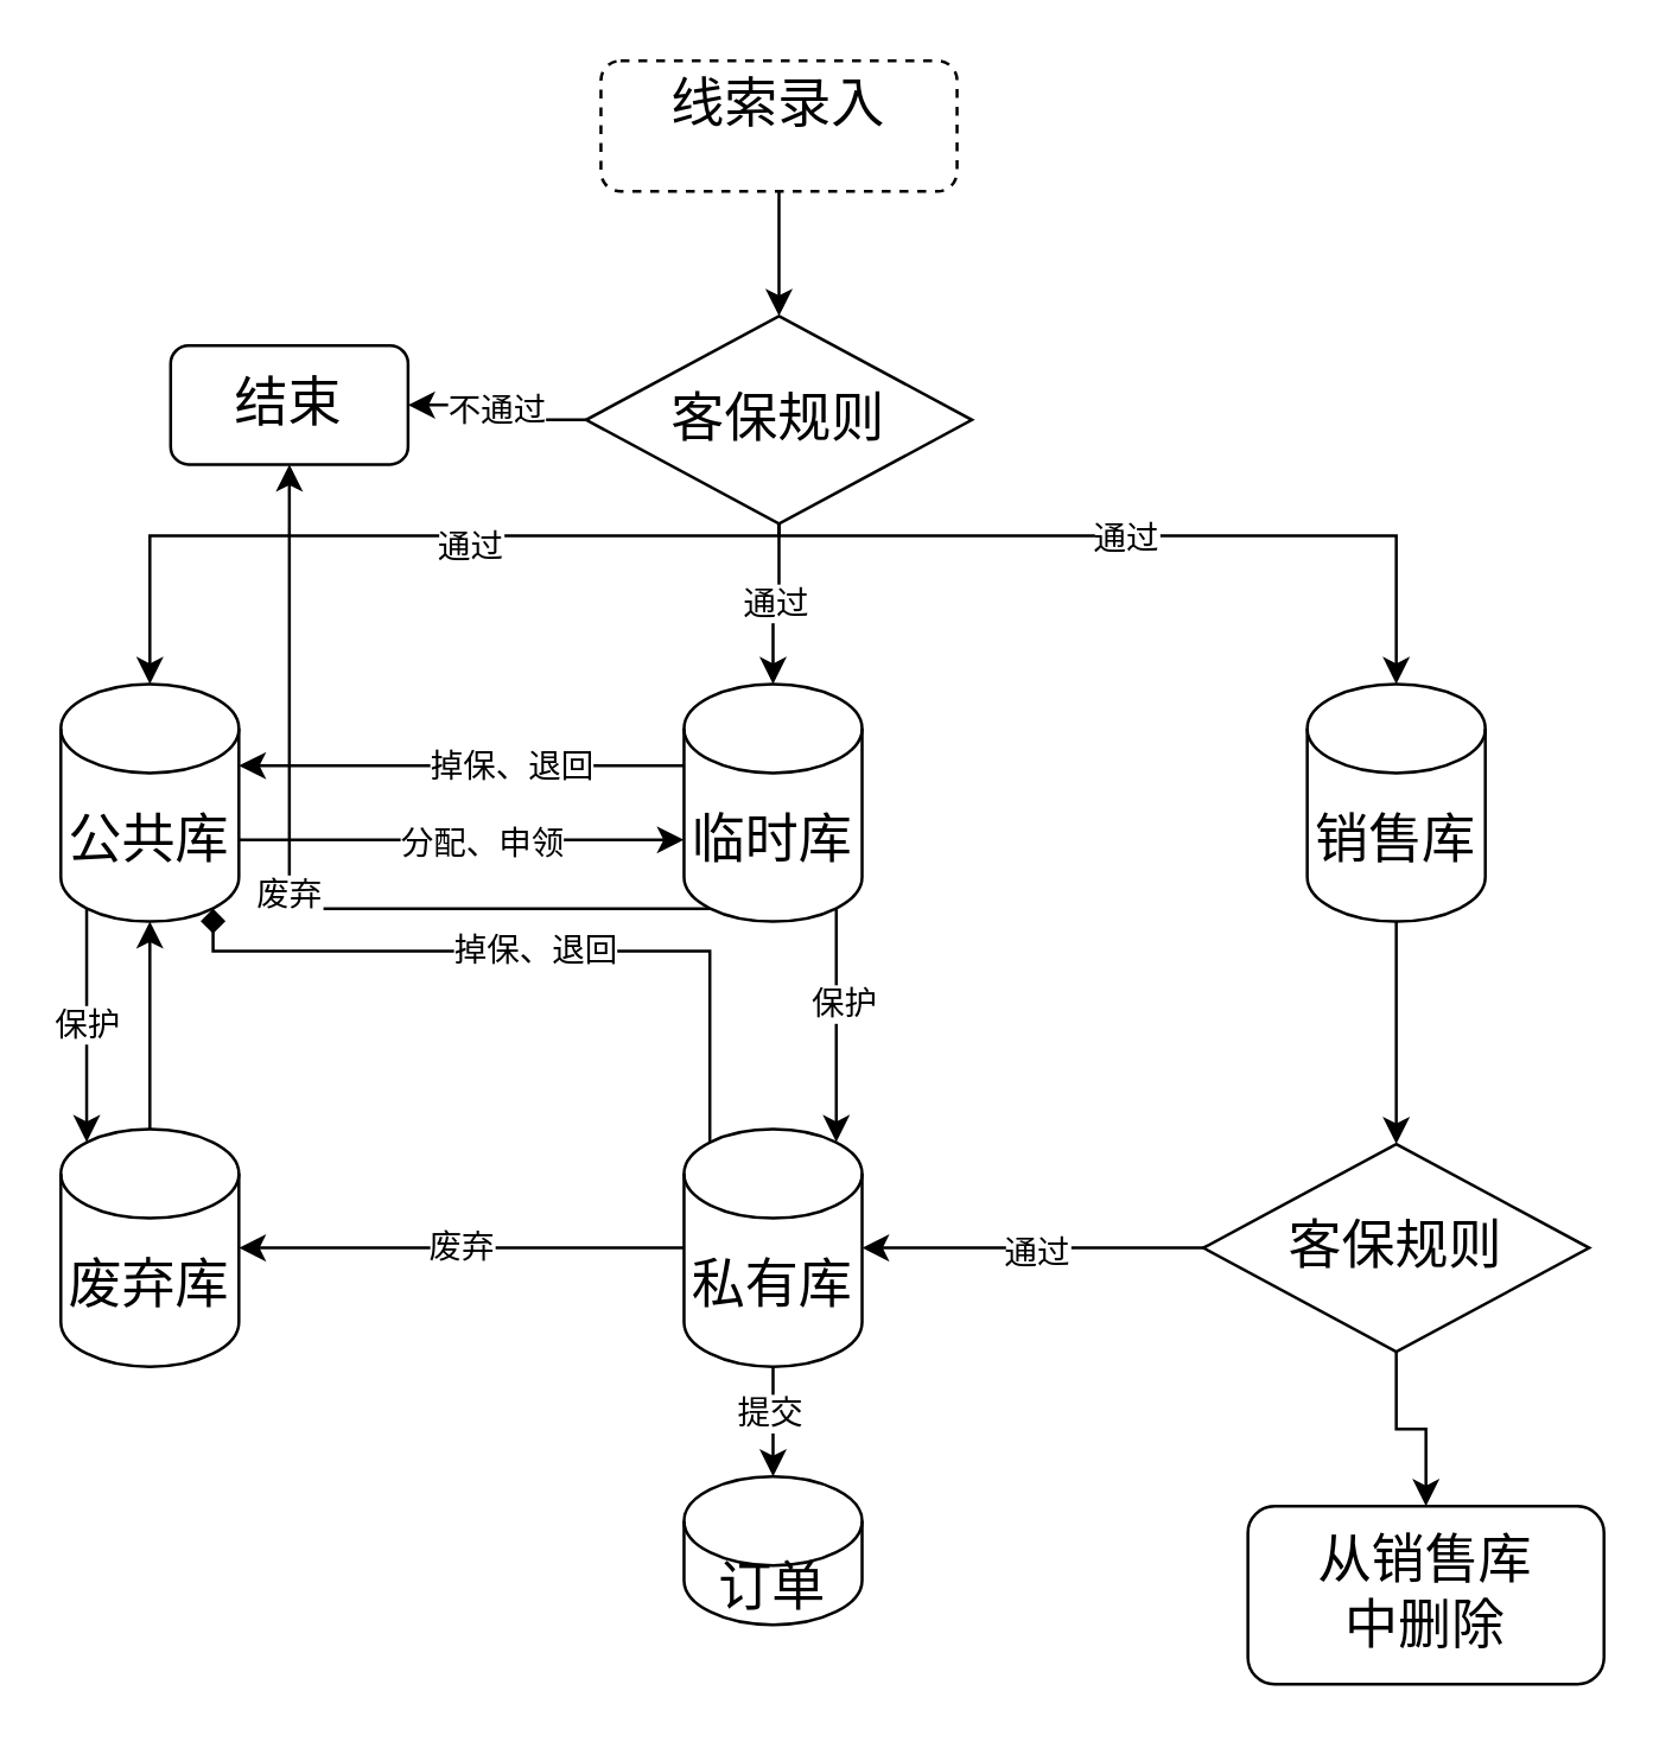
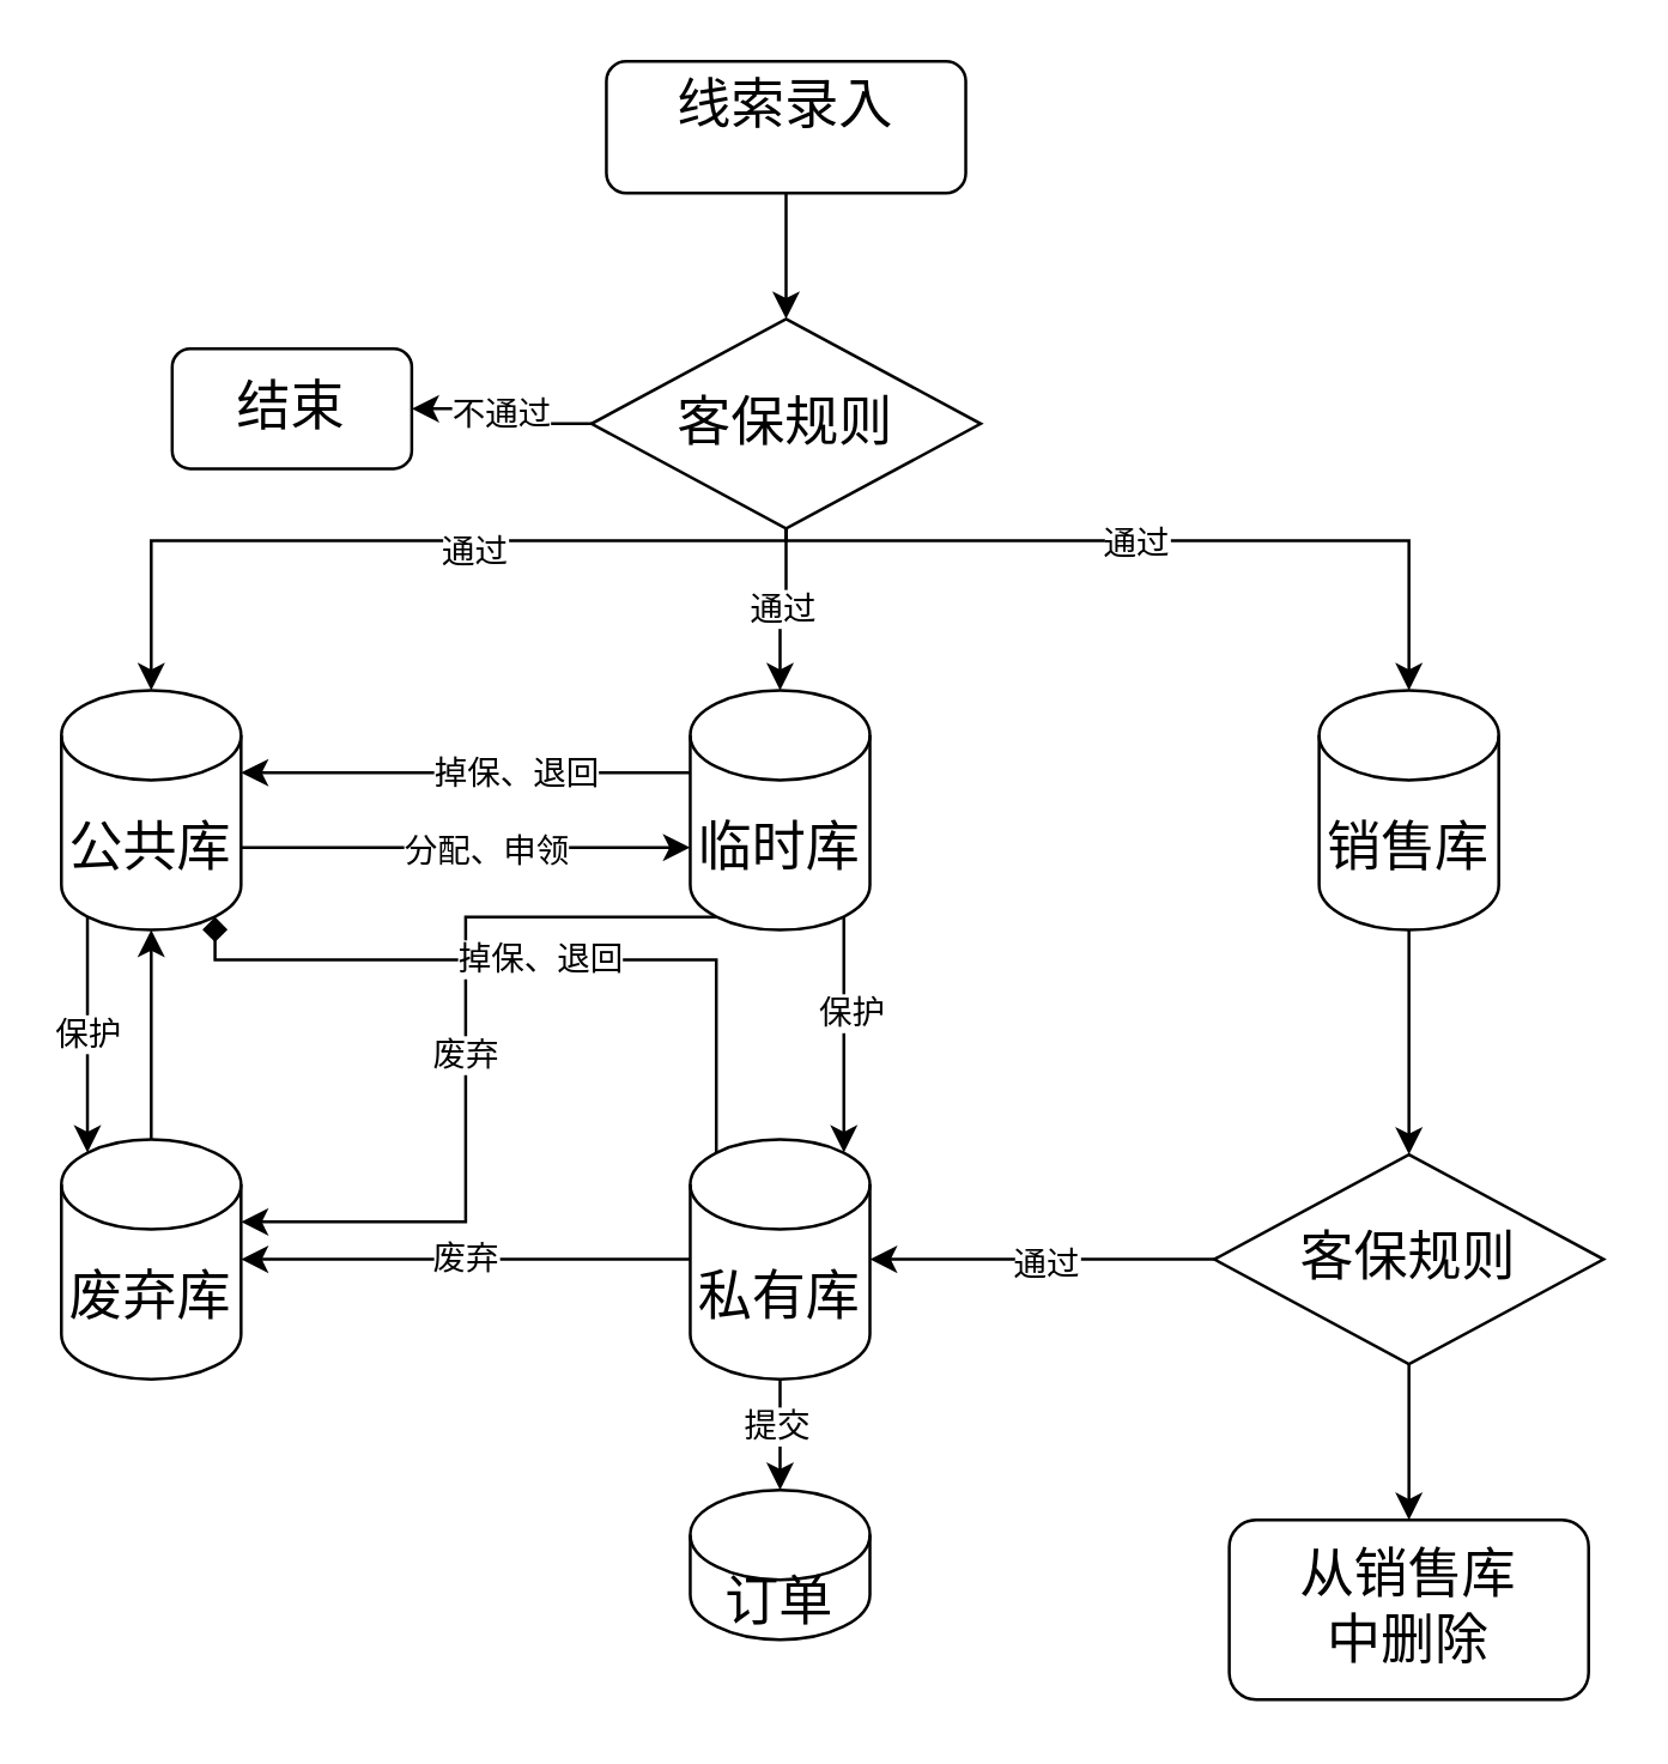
  <mxCell id="0" />
  <mxCell id="1" parent="0" />
  <mxCell id="2" style="edgeStyle=orthogonalEdgeStyle;rounded=0;orthogonalLoop=1;jettySize=auto;html=1;exitX=0.5;exitY=1;exitDx=0;exitDy=0;entryX=0.5;entryY=0;entryDx=0;entryDy=0;" edge="1" parent="1" source="3" target="13"><mxGeometry relative="1" as="geometry" /></mxCell>
- <mxCell id="3" value="&lt;div style=&quot;text-align: justify&quot;&gt;&lt;font style=&quot;font-size: 18px&quot;&gt;线索录入&lt;/font&gt;&lt;/div&gt;&lt;div style=&quot;text-align: justify&quot;&gt;&lt;br&gt;&lt;/div&gt;" style="rounded=1;whiteSpace=wrap;html=1;fontSize=12;glass=0;strokeWidth=1;shadow=0;align=center;dashed=1;" parent="1" vertex="1"><mxGeometry x="202" y="20" width="120" height="44" as="geometry" /></mxCell>
+ <mxCell id="3" value="&lt;div style=&quot;text-align: justify&quot;&gt;&lt;font style=&quot;font-size: 18px&quot;&gt;线索录入&lt;/font&gt;&lt;/div&gt;&lt;div style=&quot;text-align: justify&quot;&gt;&lt;br&gt;&lt;/div&gt;" style="rounded=1;whiteSpace=wrap;html=1;fontSize=12;glass=0;strokeWidth=1;shadow=0;align=center;" parent="1" vertex="1"><mxGeometry x="202" y="20" width="120" height="44" as="geometry" /></mxCell>
  <mxCell id="4" style="edgeStyle=orthogonalEdgeStyle;rounded=0;orthogonalLoop=1;jettySize=auto;html=1;exitX=0.5;exitY=1;exitDx=0;exitDy=0;exitPerimeter=0;entryX=0.5;entryY=0;entryDx=0;entryDy=0;" edge="1" parent="1" source="5" target="36"><mxGeometry relative="1" as="geometry" /></mxCell>
  <mxCell id="5" value="&lt;font style=&quot;font-size: 18px&quot;&gt;销售库&lt;/font&gt;" style="shape=cylinder3;whiteSpace=wrap;html=1;boundedLbl=1;backgroundOutline=1;size=15;" vertex="1" parent="1"><mxGeometry x="440" y="230" width="60" height="80" as="geometry" /></mxCell>
  <mxCell id="6" value="通过" style="edgeStyle=orthogonalEdgeStyle;rounded=0;orthogonalLoop=1;jettySize=auto;html=1;entryX=0.5;entryY=0;entryDx=0;entryDy=0;entryPerimeter=0;" edge="1" parent="1" source="13" target="19"><mxGeometry relative="1" as="geometry" /></mxCell>
  <mxCell id="7" style="edgeStyle=orthogonalEdgeStyle;rounded=0;orthogonalLoop=1;jettySize=auto;html=1;entryX=0.5;entryY=0;entryDx=0;entryDy=0;entryPerimeter=0;exitX=0.5;exitY=1;exitDx=0;exitDy=0;" edge="1" parent="1" source="13" target="23"><mxGeometry relative="1" as="geometry"><Array as="points"><mxPoint x="262" y="180" /><mxPoint x="50" y="180" /></Array></mxGeometry></mxCell>
  <mxCell id="8" value="通过" style="edgeLabel;html=1;align=center;verticalAlign=middle;resizable=0;points=[];" vertex="1" connectable="0" parent="7"><mxGeometry x="-0.183" y="3" relative="1" as="geometry"><mxPoint as="offset" /></mxGeometry></mxCell>
  <mxCell id="9" style="edgeStyle=orthogonalEdgeStyle;rounded=0;orthogonalLoop=1;jettySize=auto;html=1;entryX=1;entryY=0.5;entryDx=0;entryDy=0;" edge="1" parent="1" source="13" target="27"><mxGeometry relative="1" as="geometry" /></mxCell>
  <mxCell id="10" value="不通过" style="edgeLabel;html=1;align=center;verticalAlign=middle;resizable=0;points=[];" vertex="1" connectable="0" parent="9"><mxGeometry x="0.1" y="1" relative="1" as="geometry"><mxPoint as="offset" /></mxGeometry></mxCell>
  <mxCell id="11" style="edgeStyle=orthogonalEdgeStyle;rounded=0;orthogonalLoop=1;jettySize=auto;html=1;entryX=0.5;entryY=0;entryDx=0;entryDy=0;entryPerimeter=0;" edge="1" parent="1" source="13" target="5"><mxGeometry relative="1" as="geometry"><Array as="points"><mxPoint x="262" y="180" /><mxPoint x="470" y="180" /></Array></mxGeometry></mxCell>
  <mxCell id="12" value="通过" style="edgeLabel;html=1;align=center;verticalAlign=middle;resizable=0;points=[];" vertex="1" connectable="0" parent="11"><mxGeometry x="-0.083" relative="1" as="geometry"><mxPoint as="offset" /></mxGeometry></mxCell>
  <mxCell id="13" value="&lt;font style=&quot;font-size: 18px&quot;&gt;客保规则&lt;/font&gt;" style="rhombus;whiteSpace=wrap;html=1;" vertex="1" parent="1"><mxGeometry x="197" y="106" width="130" height="70" as="geometry" /></mxCell>
  <mxCell id="14" style="edgeStyle=orthogonalEdgeStyle;rounded=0;orthogonalLoop=1;jettySize=auto;html=1;exitX=0;exitY=0;exitDx=0;exitDy=27.5;exitPerimeter=0;entryX=1;entryY=0;entryDx=0;entryDy=27.5;entryPerimeter=0;" edge="1" parent="1" source="19" target="23"><mxGeometry relative="1" as="geometry" /></mxCell>
  <mxCell id="15" value="掉保、退回" style="edgeLabel;html=1;align=center;verticalAlign=middle;resizable=0;points=[];" vertex="1" connectable="0" parent="14"><mxGeometry x="-0.213" relative="1" as="geometry"><mxPoint as="offset" /></mxGeometry></mxCell>
  <mxCell id="16" style="edgeStyle=orthogonalEdgeStyle;rounded=0;orthogonalLoop=1;jettySize=auto;html=1;exitX=0.855;exitY=1;exitDx=0;exitDy=-4.35;exitPerimeter=0;entryX=0.855;entryY=0;entryDx=0;entryDy=4.35;entryPerimeter=0;" edge="1" parent="1" source="19" target="26"><mxGeometry relative="1" as="geometry" /></mxCell>
  <mxCell id="17" value="保护" style="edgeLabel;html=1;align=center;verticalAlign=middle;resizable=0;points=[];" vertex="1" connectable="0" parent="16"><mxGeometry x="-0.178" y="2" relative="1" as="geometry"><mxPoint as="offset" /></mxGeometry></mxCell>
- <mxCell id="18" value="废弃" style="edgeStyle=orthogonalEdgeStyle;rounded=0;orthogonalLoop=1;jettySize=auto;html=1;exitX=0.145;exitY=1;exitDx=0;exitDy=-4.35;exitPerimeter=0;" edge="1" parent="1" source="19" target="27"><mxGeometry relative="1" as="geometry" /></mxCell>
+ <mxCell id="18" value="废弃" style="edgeStyle=orthogonalEdgeStyle;rounded=0;orthogonalLoop=1;jettySize=auto;html=1;exitX=0.145;exitY=1;exitDx=0;exitDy=-4.35;exitPerimeter=0;entryX=1;entryY=0;entryDx=0;entryDy=27.5;entryPerimeter=0;" edge="1" parent="1" source="19" target="31"><mxGeometry relative="1" as="geometry" /></mxCell>
  <mxCell id="19" value="&lt;font style=&quot;font-size: 18px&quot;&gt;临时库&lt;/font&gt;" style="shape=cylinder3;whiteSpace=wrap;html=1;boundedLbl=1;backgroundOutline=1;size=15;" vertex="1" parent="1"><mxGeometry x="230" y="230" width="60" height="80" as="geometry" /></mxCell>
  <mxCell id="20" style="edgeStyle=orthogonalEdgeStyle;rounded=0;orthogonalLoop=1;jettySize=auto;html=1;exitX=1;exitY=0;exitDx=0;exitDy=52.5;exitPerimeter=0;entryX=0;entryY=0;entryDx=0;entryDy=52.5;entryPerimeter=0;" edge="1" parent="1" source="23" target="19"><mxGeometry relative="1" as="geometry" /></mxCell>
  <mxCell id="21" value="分配、申领" style="edgeLabel;html=1;align=center;verticalAlign=middle;resizable=0;points=[];" vertex="1" connectable="0" parent="20"><mxGeometry x="0.08" relative="1" as="geometry"><mxPoint y="1" as="offset" /></mxGeometry></mxCell>
  <mxCell id="22" value="保护" style="edgeStyle=orthogonalEdgeStyle;rounded=0;orthogonalLoop=1;jettySize=auto;html=1;exitX=0.145;exitY=1;exitDx=0;exitDy=-4.35;exitPerimeter=0;entryX=0.145;entryY=0;entryDx=0;entryDy=4.35;entryPerimeter=0;" edge="1" parent="1" source="23" target="31"><mxGeometry relative="1" as="geometry" /></mxCell>
  <mxCell id="23" value="&lt;font style=&quot;font-size: 18px&quot;&gt;公共库&lt;/font&gt;" style="shape=cylinder3;whiteSpace=wrap;html=1;boundedLbl=1;backgroundOutline=1;size=15;" vertex="1" parent="1"><mxGeometry y="230" width="60" height="80" as="geometry" x="20" /></mxCell>
  <mxCell id="24" value="掉保、退回" style="edgeStyle=orthogonalEdgeStyle;rounded=0;orthogonalLoop=1;jettySize=auto;html=1;exitX=0.145;exitY=0;exitDx=0;exitDy=4.35;exitPerimeter=0;entryX=0.855;entryY=1;entryDx=0;entryDy=-4.35;entryPerimeter=0;endArrow=diamond;" edge="1" parent="1" source="26" target="23"><mxGeometry relative="1" as="geometry"><Array as="points"><mxPoint x="239" y="320" /><mxPoint x="71" y="320" /></Array></mxGeometry></mxCell>
  <mxCell id="25" value="废弃" style="edgeStyle=orthogonalEdgeStyle;rounded=0;orthogonalLoop=1;jettySize=auto;html=1;exitX=0;exitY=0.5;exitDx=0;exitDy=0;exitPerimeter=0;entryX=1;entryY=0.5;entryDx=0;entryDy=0;entryPerimeter=0;" edge="1" parent="1" source="26" target="31"><mxGeometry relative="1" as="geometry" /></mxCell>
  <mxCell id="26" value="&lt;span style=&quot;font-size: 18px&quot;&gt;私有库&lt;/span&gt;" style="shape=cylinder3;whiteSpace=wrap;html=1;boundedLbl=1;backgroundOutline=1;size=15;" vertex="1" parent="1"><mxGeometry x="230" y="380" width="60" height="80" as="geometry" /></mxCell>
  <mxCell id="27" value="&lt;font style=&quot;font-size: 18px&quot;&gt;结束&lt;/font&gt;" style="rounded=1;whiteSpace=wrap;html=1;" vertex="1" parent="1"><mxGeometry x="57" y="116" width="80" height="40" as="geometry" /></mxCell>
  <mxCell id="28" style="edgeStyle=orthogonalEdgeStyle;rounded=0;orthogonalLoop=1;jettySize=auto;html=1;exitX=0.5;exitY=1;exitDx=0;exitDy=0;exitPerimeter=0;entryX=0.5;entryY=0;entryDx=0;entryDy=0;entryPerimeter=0;" edge="1" parent="1" source="26" target="32"><mxGeometry relative="1" as="geometry" /></mxCell>
  <mxCell id="29" value="提交" style="edgeLabel;html=1;align=center;verticalAlign=middle;resizable=0;points=[];" vertex="1" connectable="0" parent="28"><mxGeometry x="-0.171" y="-2" relative="1" as="geometry"><mxPoint as="offset" /></mxGeometry></mxCell>
  <mxCell id="30" value="" style="edgeStyle=orthogonalEdgeStyle;rounded=0;orthogonalLoop=1;jettySize=auto;html=1;exitX=0.5;exitY=0;exitDx=0;exitDy=0;exitPerimeter=0;entryX=0.5;entryY=1;entryDx=0;entryDy=0;entryPerimeter=0;" edge="1" parent="1"><mxGeometry relative="1" as="geometry"><mxPoint x="50" y="380" as="sourcePoint" /><mxPoint x="50" y="310" as="targetPoint" /><Array as="points"><mxPoint x="50" y="350" /><mxPoint x="50" y="350" /></Array></mxGeometry></mxCell>
  <mxCell id="31" value="&lt;font style=&quot;font-size: 18px&quot;&gt;废弃库&lt;/font&gt;" style="shape=cylinder3;whiteSpace=wrap;html=1;boundedLbl=1;backgroundOutline=1;size=15;" vertex="1" parent="1"><mxGeometry y="380" width="60" height="80" as="geometry" x="20" /></mxCell>
  <mxCell id="32" value="&lt;span style=&quot;font-size: 18px&quot;&gt;订单&lt;/span&gt;" style="shape=cylinder3;whiteSpace=wrap;html=1;boundedLbl=1;backgroundOutline=1;size=15;" vertex="1" parent="1"><mxGeometry x="230" y="497" width="60" height="50" as="geometry" /></mxCell>
  <mxCell id="33" style="edgeStyle=orthogonalEdgeStyle;rounded=0;orthogonalLoop=1;jettySize=auto;html=1;exitX=0;exitY=0.5;exitDx=0;exitDy=0;entryX=1;entryY=0.5;entryDx=0;entryDy=0;entryPerimeter=0;" edge="1" parent="1" source="36" target="26"><mxGeometry relative="1" as="geometry" /></mxCell>
  <mxCell id="34" value="通过" style="edgeLabel;html=1;align=center;verticalAlign=middle;resizable=0;points=[];" vertex="1" connectable="0" parent="33"><mxGeometry x="-0.009" y="1" relative="1" as="geometry"><mxPoint as="offset" /></mxGeometry></mxCell>
  <mxCell id="35" style="edgeStyle=orthogonalEdgeStyle;rounded=0;orthogonalLoop=1;jettySize=auto;html=1;exitX=0.5;exitY=1;exitDx=0;exitDy=0;entryX=0.5;entryY=0;entryDx=0;entryDy=0;" edge="1" parent="1" source="36" target="37"><mxGeometry relative="1" as="geometry" /></mxCell>
  <mxCell id="36" value="&lt;font style=&quot;font-size: 18px&quot;&gt;客保规则&lt;/font&gt;" style="rhombus;whiteSpace=wrap;html=1;" vertex="1" parent="1"><mxGeometry x="405" y="385" width="130" height="70" as="geometry" /></mxCell>
- <mxCell id="37" value="&lt;font style=&quot;font-size: 18px&quot;&gt;从销售库&lt;br&gt;中删除&lt;/font&gt;" style="rounded=1;whiteSpace=wrap;html=1;" vertex="1" parent="1"><mxGeometry x="420" y="507" width="120" height="60" as="geometry" /></mxCell>
+ <mxCell id="37" value="&lt;font style=&quot;font-size: 18px&quot;&gt;从销售库&lt;br&gt;中删除&lt;/font&gt;" style="rounded=1;whiteSpace=wrap;html=1;" vertex="1" parent="1"><mxGeometry x="410" y="507" width="120" height="60" as="geometry" /></mxCell>
